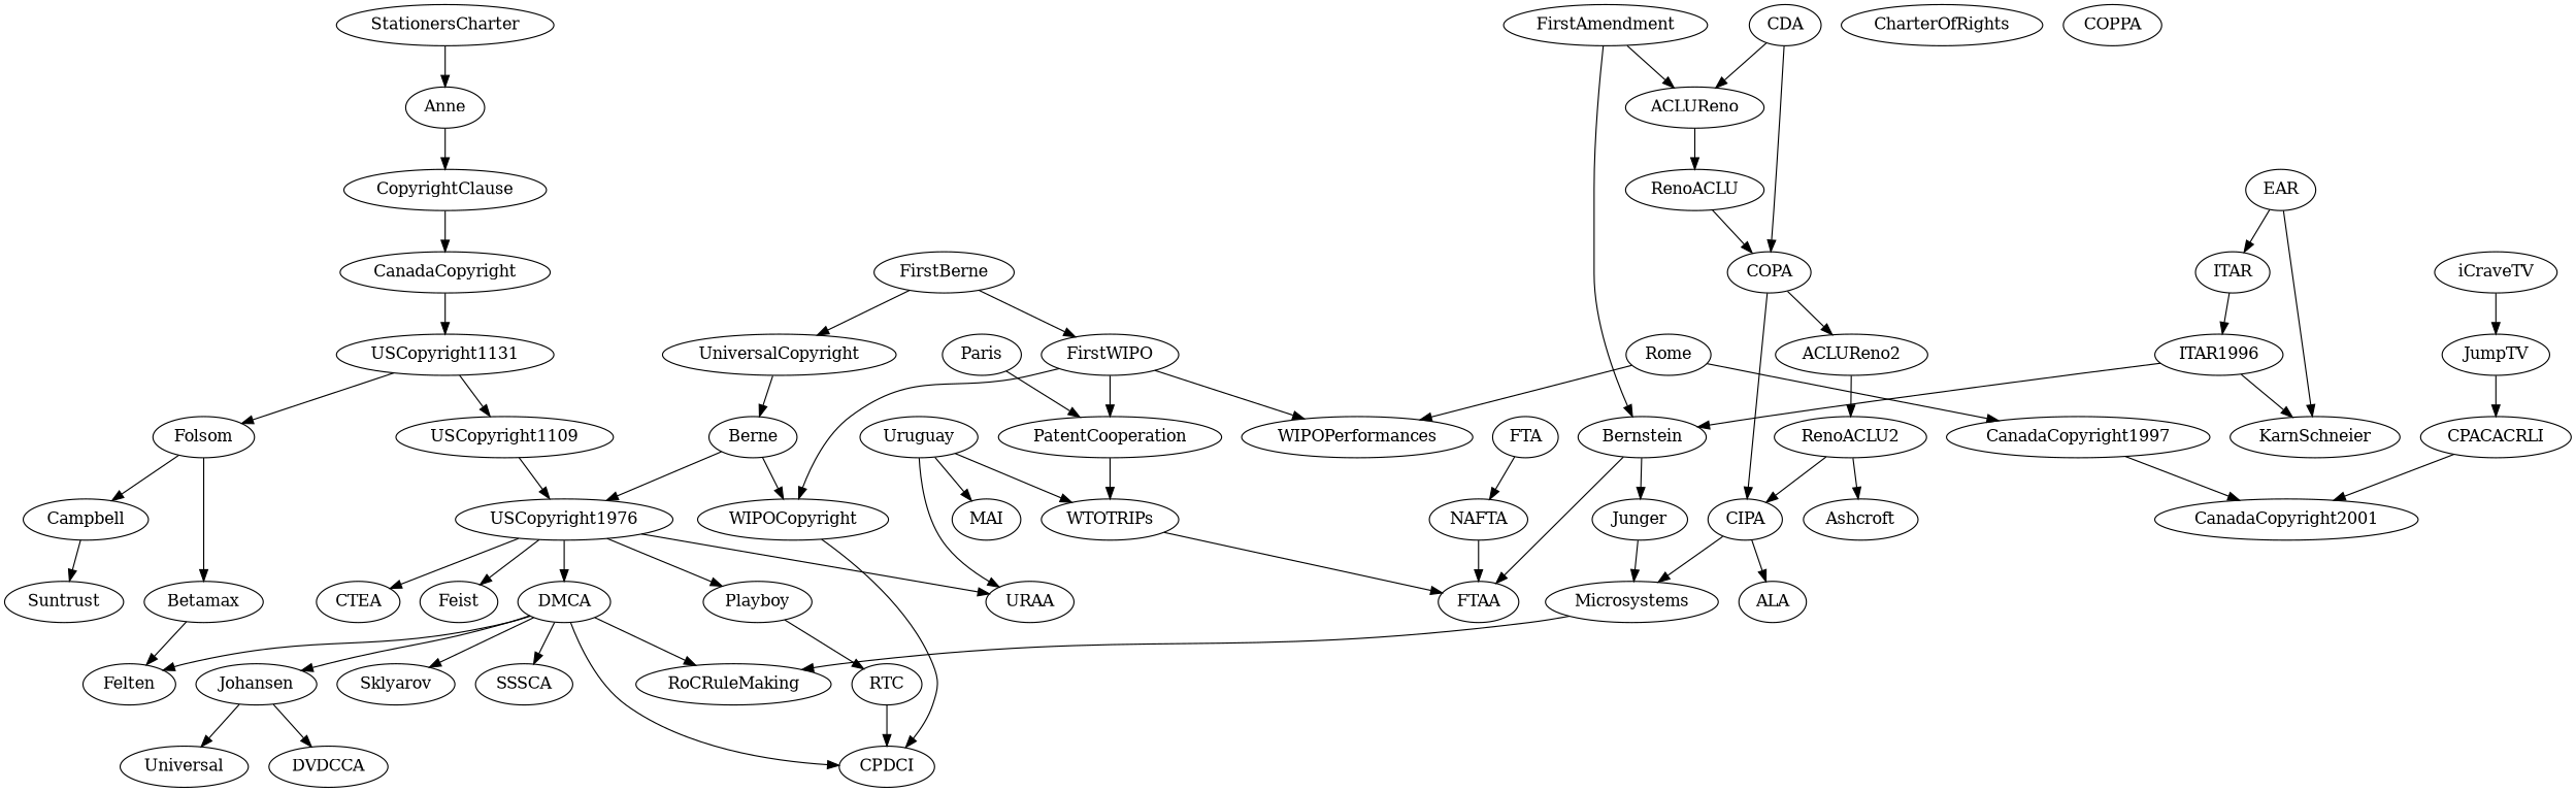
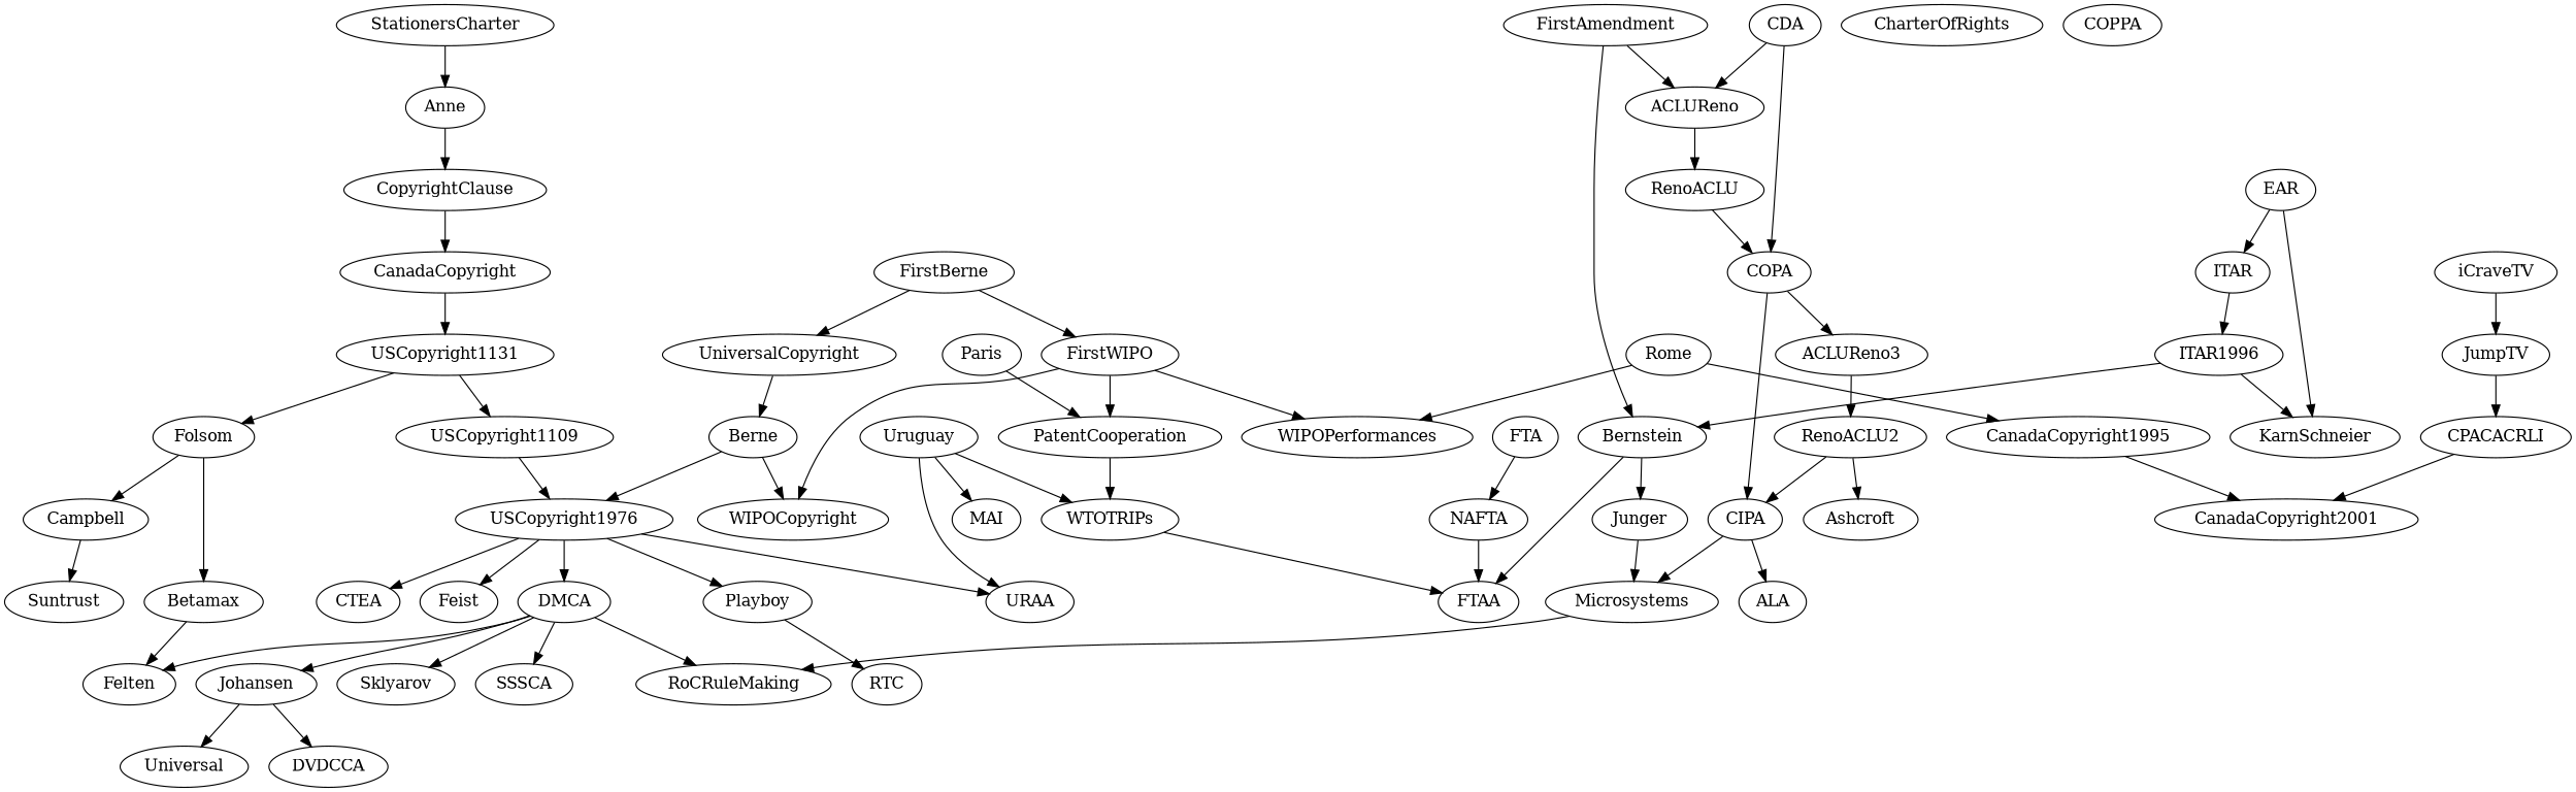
  digraph {
    concentrate=true
    Berne
    WIPOCopyright
    USCopyright1976
-   CPDCI
    URAA
    DMCA
    CTEA
    Feist
    Playboy
    FirstBerne
    UniversalCopyright
    FirstWIPO
    PatentCooperation
    WIPOPerformances
    FTA
    NAFTA
    FTAA
    Paris
    WTOTRIPs
    Rome
-   CanadaCopyright1997
+   CanadaCopyright1997 [label=CanadaCopyright1995]
    CanadaCopyright2001
    Uruguay
    MAI
    Anne
    CopyrightClause
    n27 [label=CanadaCopyright]
    CDA
    COPA
    ACLUReno
    CIPA
-   ACLUReno2
+   ACLUReno2 [label=ACLUReno3]
    RenoACLU
    CharterOfRights
    ALA
    Microsystems
    RoCRuleMaking
    RenoACLU2
    COPPA
    n40 [label=USCopyright1131]
    CPACACRLI
    SSSCA
    Felten
    Johansen
    Sklyarov
    DVDCCA
    Universal
    EAR
    ITAR
    KarnSchneier
    ITAR1996
    FirstAmendment
    Bernstein
    Junger
    n55 [label=USCopyright1109]
    Folsom
    JumpTV
    StationersCharter
    Betamax
    Campbell
    RTC
    iCraveTV
    Ashcroft
    Suntrust
    Berne -> WIPOCopyright
    Berne -> USCopyright1976
-   WIPOCopyright -> CPDCI
    USCopyright1976 -> URAA
    USCopyright1976 -> DMCA
    USCopyright1976 -> CTEA
    USCopyright1976 -> Feist
    USCopyright1976 -> Playboy
-   DMCA -> CPDCI
    DMCA -> RoCRuleMaking
    DMCA -> SSSCA
    DMCA -> Felten
    DMCA -> Johansen
    DMCA -> Sklyarov
    Playboy -> RTC
    FirstBerne -> UniversalCopyright
    FirstBerne -> FirstWIPO
    UniversalCopyright -> Berne
    FirstWIPO -> WIPOCopyright
    FirstWIPO -> PatentCooperation
    FirstWIPO -> WIPOPerformances
    PatentCooperation -> WTOTRIPs
    FTA -> NAFTA
    NAFTA -> FTAA
    Paris -> PatentCooperation
    WTOTRIPs -> FTAA
    Rome -> WIPOPerformances
    Rome -> CanadaCopyright1997
    CanadaCopyright1997 -> CanadaCopyright2001
    Uruguay -> URAA
    Uruguay -> WTOTRIPs
    Uruguay -> MAI
    Anne -> CopyrightClause
    CopyrightClause -> n27
    n27 -> n40
    CDA -> COPA
    CDA -> ACLUReno
    COPA -> CIPA
    COPA -> ACLUReno2
    ACLUReno -> RenoACLU
    CIPA -> ALA
    CIPA -> Microsystems
    ACLUReno2 -> RenoACLU2
    RenoACLU -> COPA
    Microsystems -> RoCRuleMaking
    RenoACLU2 -> CIPA
    RenoACLU2 -> Ashcroft
    n40 -> n55
    n40 -> Folsom
    CPACACRLI -> CanadaCopyright2001
    Johansen -> DVDCCA
    Johansen -> Universal
    EAR -> ITAR
    EAR -> KarnSchneier
    ITAR -> ITAR1996
    ITAR1996 -> KarnSchneier
    ITAR1996 -> Bernstein
    FirstAmendment -> ACLUReno
    FirstAmendment -> Bernstein
    Bernstein -> FTAA
    Bernstein -> Junger
    Junger -> Microsystems
    n55 -> USCopyright1976
    Folsom -> Betamax
    Folsom -> Campbell
    JumpTV -> CPACACRLI
    StationersCharter -> Anne
    Betamax -> Felten
    Campbell -> Suntrust
-   RTC -> CPDCI
    iCraveTV -> JumpTV
  }
